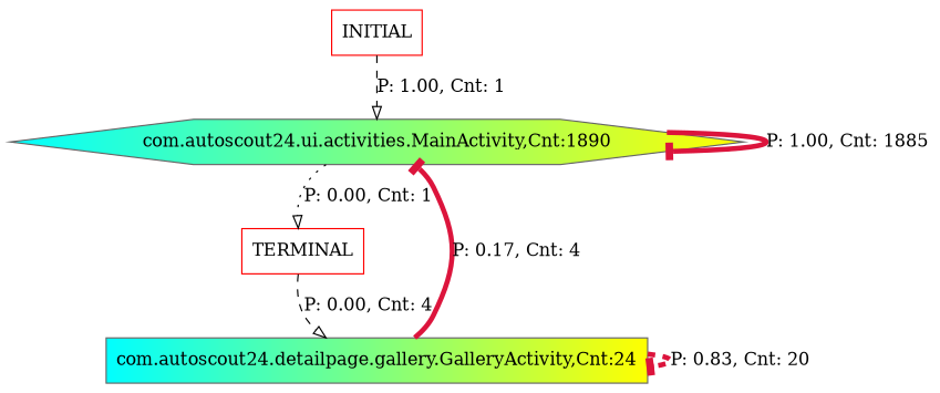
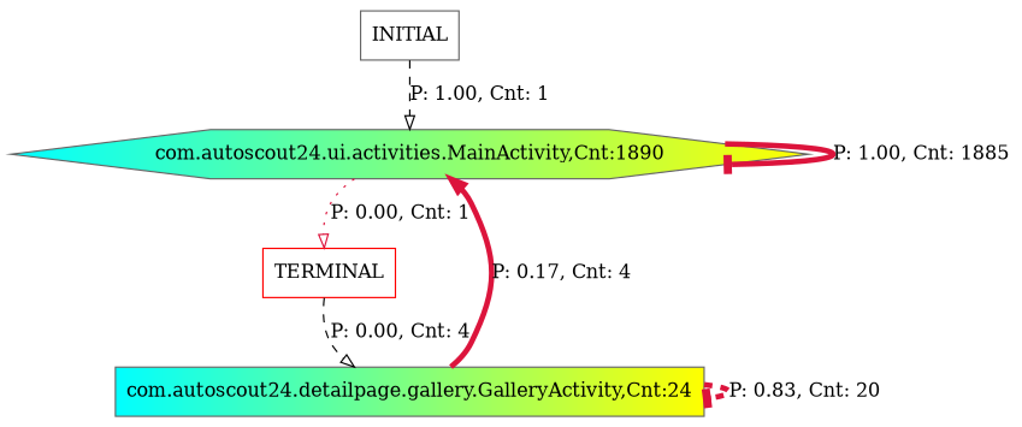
  digraph {
    node [color=gray40 shape=box]
    edge [arrowhead=tee style=dashed]
    n1 [fillcolor="cyan:yellow" label="com.autoscout24.ui.activities.MainActivity,Cnt:1890" shape=hexagon style=filled]
    n2 [color=red label=TERMINAL]
    n3 [fillcolor="cyan:yellow" label="com.autoscout24.detailpage.gallery.GalleryActivity,Cnt:24" style=filled]
-   n4 [color=red label=INITIAL]
+   n4 [label=INITIAL]
    n1 -> n1 [color=crimson label="P: 1.00, Cnt: 1885" penwidth=4 style=bold]
-   n1 -> n2 [arrowhead=onormal label="P: 0.00, Cnt: 1" style=dotted]
+   n1 -> n2 [arrowhead=onormal label="P: 0.00, Cnt: 1" style=dotted color=crimson]
    n2 -> n3 [arrowhead=onormal label="P: 0.00, Cnt: 4"]
-   n3 -> n1 [color=crimson label="P: 0.17, Cnt: 4" penwidth=4 style=bold]
+   n3 -> n1 [arrowhead=onormal color=crimson label="P: 0.17, Cnt: 4" penwidth=4 style=bold]
    n3 -> n3 [color=crimson label="P: 0.83, Cnt: 20" penwidth=4]
    n4 -> n1 [arrowhead=onormal label="P: 1.00, Cnt: 1"]
  }
